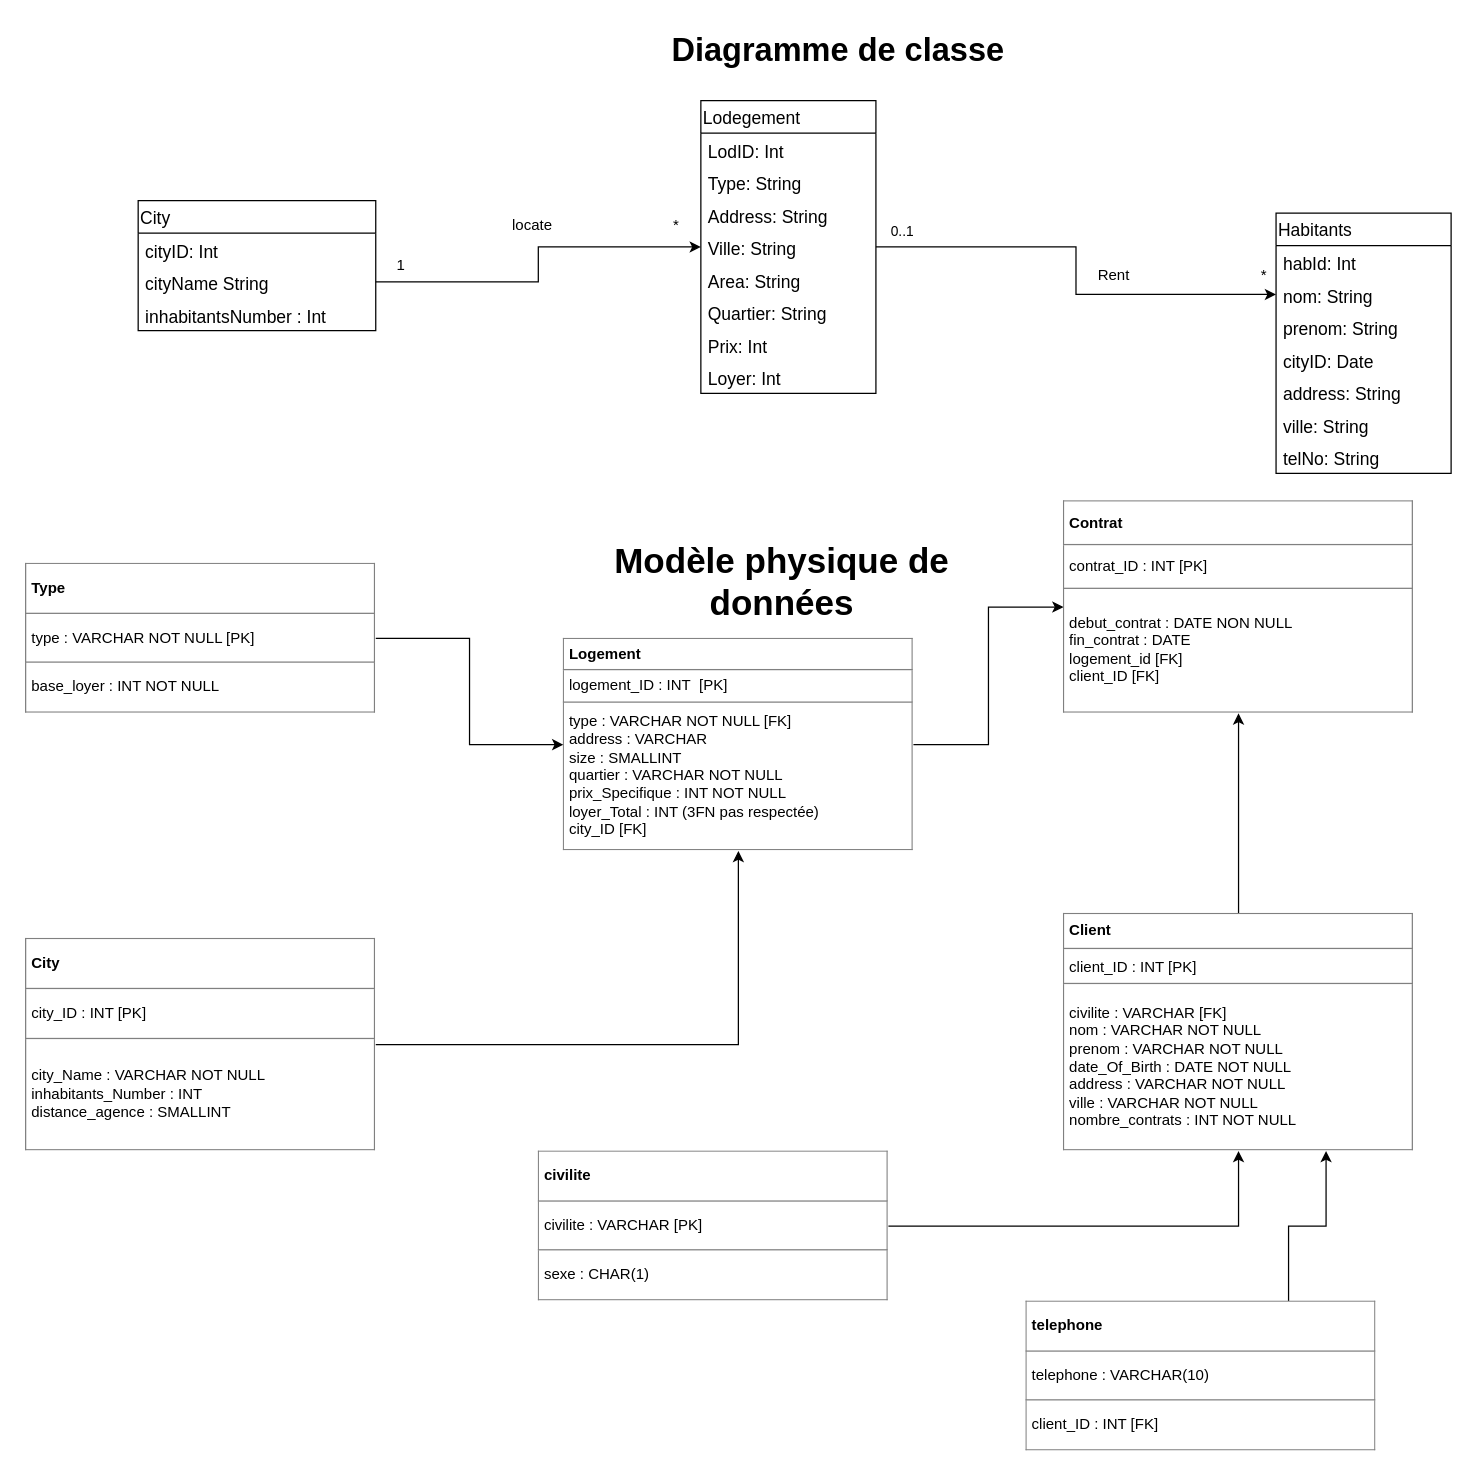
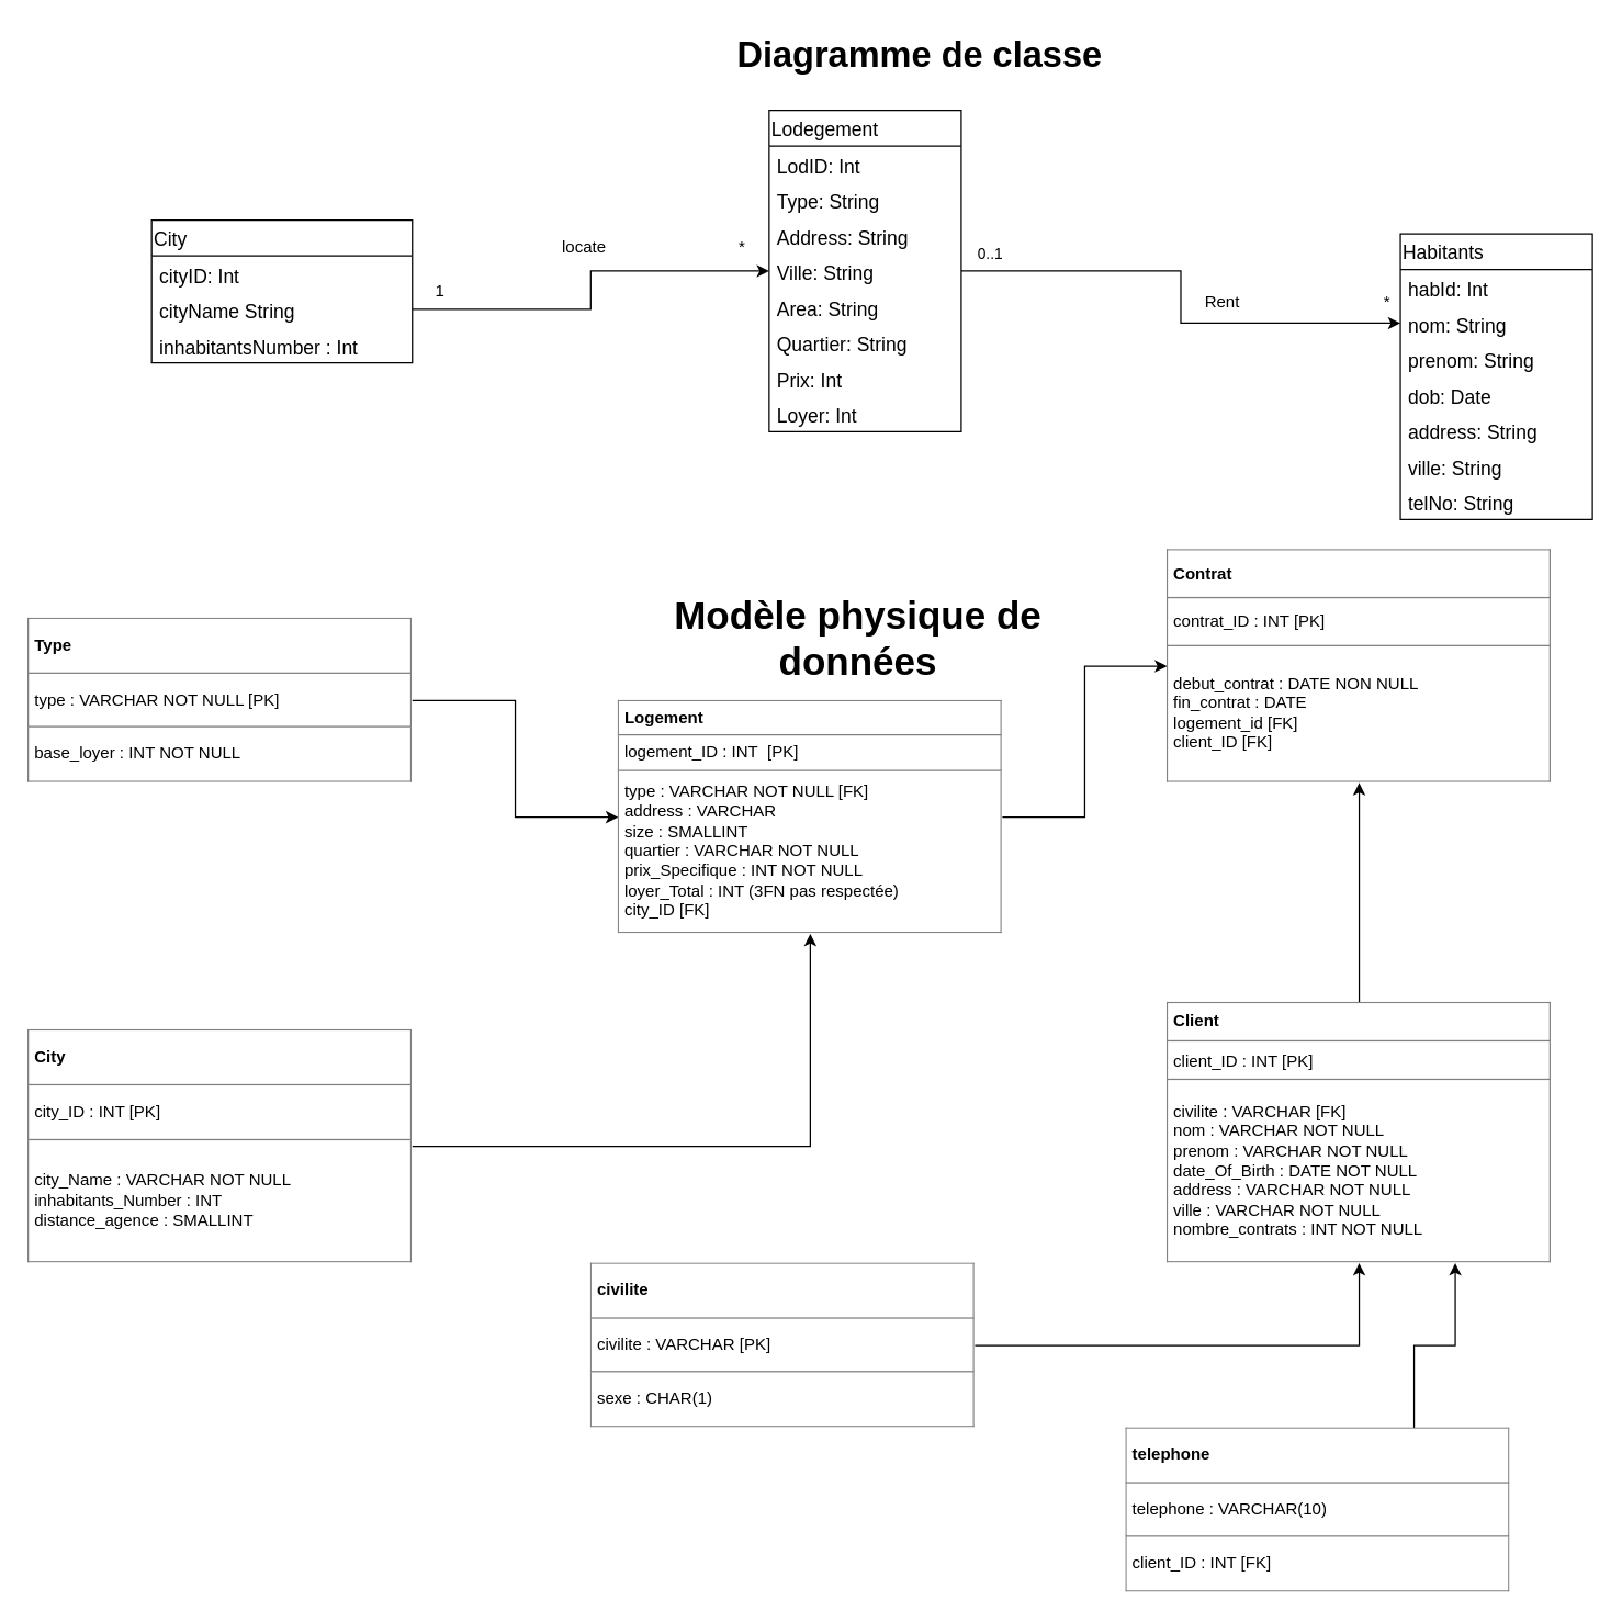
  <mxCell id="0" />
  <mxCell id="1" parent="0" />
  <mxCell id="2" value="Lodegement" style="swimlane;fontStyle=0;childLayout=stackLayout;horizontal=1;startSize=26;fillColor=none;horizontalStack=0;resizeParent=1;resizeParentMax=0;resizeLast=0;collapsible=1;marginBottom=0;align=left;fontFamily=Helvetica;fontSize=14;" parent="1" vertex="1"><mxGeometry x="560" y="80" width="140" height="234" as="geometry" /></mxCell>
  <mxCell id="3" value="LodID: Int" style="text;strokeColor=none;fillColor=none;align=left;verticalAlign=top;spacingLeft=4;spacingRight=4;overflow=hidden;rotatable=0;points=[[0,0.5],[1,0.5]];portConstraint=eastwest;fontFamily=Helvetica;fontSize=14;" parent="2" vertex="1"><mxGeometry y="26" width="140" height="26" as="geometry" /></mxCell>
  <mxCell id="4" value="Type: String" style="text;strokeColor=none;fillColor=none;align=left;verticalAlign=top;spacingLeft=4;spacingRight=4;overflow=hidden;rotatable=0;points=[[0,0.5],[1,0.5]];portConstraint=eastwest;fontFamily=Helvetica;fontSize=14;" parent="2" vertex="1"><mxGeometry y="52" width="140" height="26" as="geometry" /></mxCell>
  <mxCell id="5" value="Address: String" style="text;strokeColor=none;fillColor=none;align=left;verticalAlign=top;spacingLeft=4;spacingRight=4;overflow=hidden;rotatable=0;points=[[0,0.5],[1,0.5]];portConstraint=eastwest;fontFamily=Helvetica;fontSize=14;" parent="2" vertex="1"><mxGeometry y="78" width="140" height="26" as="geometry" /></mxCell>
  <mxCell id="6" value="Ville: String" style="text;strokeColor=none;fillColor=none;align=left;verticalAlign=top;spacingLeft=4;spacingRight=4;overflow=hidden;rotatable=0;points=[[0,0.5],[1,0.5]];portConstraint=eastwest;fontFamily=Helvetica;fontSize=14;" parent="2" vertex="1"><mxGeometry y="104" width="140" height="26" as="geometry" /></mxCell>
  <mxCell id="7" value="Area: String" style="text;strokeColor=none;fillColor=none;align=left;verticalAlign=top;spacingLeft=4;spacingRight=4;overflow=hidden;rotatable=0;points=[[0,0.5],[1,0.5]];portConstraint=eastwest;fontFamily=Helvetica;fontSize=14;" parent="2" vertex="1"><mxGeometry y="130" width="140" height="26" as="geometry" /></mxCell>
  <mxCell id="8" value="Quartier: String" style="text;strokeColor=none;fillColor=none;align=left;verticalAlign=top;spacingLeft=4;spacingRight=4;overflow=hidden;rotatable=0;points=[[0,0.5],[1,0.5]];portConstraint=eastwest;fontFamily=Helvetica;fontSize=14;" parent="2" vertex="1"><mxGeometry y="156" width="140" height="26" as="geometry" /></mxCell>
  <mxCell id="9" value="Prix: Int" style="text;strokeColor=none;fillColor=none;align=left;verticalAlign=top;spacingLeft=4;spacingRight=4;overflow=hidden;rotatable=0;points=[[0,0.5],[1,0.5]];portConstraint=eastwest;fontFamily=Helvetica;fontSize=14;" parent="2" vertex="1"><mxGeometry y="182" width="140" height="26" as="geometry" /></mxCell>
  <mxCell id="10" value="Loyer: Int" style="text;strokeColor=none;fillColor=none;align=left;verticalAlign=top;spacingLeft=4;spacingRight=4;overflow=hidden;rotatable=0;points=[[0,0.5],[1,0.5]];portConstraint=eastwest;fontFamily=Helvetica;fontSize=14;" parent="2" vertex="1"><mxGeometry y="208" width="140" height="26" as="geometry" /></mxCell>
  <mxCell id="11" value="Habitants" style="swimlane;fontStyle=0;childLayout=stackLayout;horizontal=1;startSize=26;fillColor=none;horizontalStack=0;resizeParent=1;resizeParentMax=0;resizeLast=0;collapsible=1;marginBottom=0;align=left;fontFamily=Helvetica;fontSize=14;" parent="1" vertex="1"><mxGeometry x="1020" y="170" width="140" height="208" as="geometry" /></mxCell>
  <mxCell id="12" value="habId: Int" style="text;strokeColor=none;fillColor=none;align=left;verticalAlign=top;spacingLeft=4;spacingRight=4;overflow=hidden;rotatable=0;points=[[0,0.5],[1,0.5]];portConstraint=eastwest;fontFamily=Helvetica;fontSize=14;" parent="11" vertex="1"><mxGeometry y="26" width="140" height="26" as="geometry" /></mxCell>
  <mxCell id="13" value="nom: String" style="text;strokeColor=none;fillColor=none;align=left;verticalAlign=top;spacingLeft=4;spacingRight=4;overflow=hidden;rotatable=0;points=[[0,0.5],[1,0.5]];portConstraint=eastwest;fontFamily=Helvetica;fontSize=14;" parent="11" vertex="1"><mxGeometry y="52" width="140" height="26" as="geometry" /></mxCell>
  <mxCell id="14" value="prenom: String" style="text;strokeColor=none;fillColor=none;align=left;verticalAlign=top;spacingLeft=4;spacingRight=4;overflow=hidden;rotatable=0;points=[[0,0.5],[1,0.5]];portConstraint=eastwest;fontFamily=Helvetica;fontSize=14;" parent="11" vertex="1"><mxGeometry y="78" width="140" height="26" as="geometry" /></mxCell>
- <mxCell id="15" value="cityID: Date" style="text;strokeColor=none;fillColor=none;align=left;verticalAlign=top;spacingLeft=4;spacingRight=4;overflow=hidden;rotatable=0;points=[[0,0.5],[1,0.5]];portConstraint=eastwest;fontFamily=Helvetica;fontSize=14;" parent="11" vertex="1"><mxGeometry y="104" width="140" height="26" as="geometry" /></mxCell>
+ <mxCell id="15" value="dob: Date" style="text;strokeColor=none;fillColor=none;align=left;verticalAlign=top;spacingLeft=4;spacingRight=4;overflow=hidden;rotatable=0;points=[[0,0.5],[1,0.5]];portConstraint=eastwest;fontFamily=Helvetica;fontSize=14;" parent="11" vertex="1"><mxGeometry y="104" width="140" height="26" as="geometry" /></mxCell>
  <mxCell id="16" value="address: String" style="text;strokeColor=none;fillColor=none;align=left;verticalAlign=top;spacingLeft=4;spacingRight=4;overflow=hidden;rotatable=0;points=[[0,0.5],[1,0.5]];portConstraint=eastwest;fontFamily=Helvetica;fontSize=14;" parent="11" vertex="1"><mxGeometry y="130" width="140" height="26" as="geometry" /></mxCell>
  <mxCell id="17" value="ville: String" style="text;strokeColor=none;fillColor=none;align=left;verticalAlign=top;spacingLeft=4;spacingRight=4;overflow=hidden;rotatable=0;points=[[0,0.5],[1,0.5]];portConstraint=eastwest;fontFamily=Helvetica;fontSize=14;" parent="11" vertex="1"><mxGeometry y="156" width="140" height="26" as="geometry" /></mxCell>
  <mxCell id="18" value="telNo: String" style="text;strokeColor=none;fillColor=none;align=left;verticalAlign=top;spacingLeft=4;spacingRight=4;overflow=hidden;rotatable=0;points=[[0,0.5],[1,0.5]];portConstraint=eastwest;fontFamily=Helvetica;fontSize=14;" parent="11" vertex="1"><mxGeometry y="182" width="140" height="26" as="geometry" /></mxCell>
  <mxCell id="19" value="City" style="swimlane;fontStyle=0;childLayout=stackLayout;horizontal=1;startSize=26;fillColor=none;horizontalStack=0;resizeParent=1;resizeParentMax=0;resizeLast=0;collapsible=1;marginBottom=0;fontSize=14;align=left;fontFamily=Helvetica;" parent="1" vertex="1"><mxGeometry x="110" y="160" width="190" height="104" as="geometry" /></mxCell>
  <mxCell id="20" value="cityID: Int" style="text;strokeColor=none;fillColor=none;align=left;verticalAlign=top;spacingLeft=4;spacingRight=4;overflow=hidden;rotatable=0;points=[[0,0.5],[1,0.5]];portConstraint=eastwest;fontFamily=Helvetica;fontSize=14;" parent="19" vertex="1"><mxGeometry y="26" width="190" height="26" as="geometry" /></mxCell>
  <mxCell id="21" value="cityName String" style="text;strokeColor=none;fillColor=none;align=left;verticalAlign=top;spacingLeft=4;spacingRight=4;overflow=hidden;rotatable=0;points=[[0,0.5],[1,0.5]];portConstraint=eastwest;fontFamily=Helvetica;fontSize=14;" parent="19" vertex="1"><mxGeometry y="52" width="190" height="26" as="geometry" /></mxCell>
  <mxCell id="22" value="inhabitantsNumber : Int" style="text;strokeColor=none;fillColor=none;align=left;verticalAlign=top;spacingLeft=4;spacingRight=4;overflow=hidden;rotatable=0;points=[[0,0.5],[1,0.5]];portConstraint=eastwest;fontFamily=Helvetica;fontSize=14;" parent="19" vertex="1"><mxGeometry y="78" width="190" height="26" as="geometry" /></mxCell>
  <mxCell id="23" style="edgeStyle=orthogonalEdgeStyle;rounded=0;orthogonalLoop=1;jettySize=auto;html=1;entryX=0;entryY=0.5;entryDx=0;entryDy=0;" parent="1" source="21" target="6" edge="1"><mxGeometry relative="1" as="geometry" /></mxCell>
  <mxCell id="24" style="edgeStyle=orthogonalEdgeStyle;rounded=0;orthogonalLoop=1;jettySize=auto;html=1;entryX=0;entryY=0.5;entryDx=0;entryDy=0;" parent="1" source="6" target="13" edge="1"><mxGeometry relative="1" as="geometry" /></mxCell>
  <mxCell id="25" value="0..1" style="edgeLabel;html=1;align=center;verticalAlign=middle;resizable=0;points=[];" parent="24" vertex="1" connectable="0"><mxGeometry x="-0.779" y="-2" relative="1" as="geometry"><mxPoint x="-20" y="-15" as="offset" /></mxGeometry></mxCell>
  <mxCell id="26" value="*" style="text;html=1;align=center;verticalAlign=middle;resizable=0;points=[];autosize=1;" parent="1" vertex="1"><mxGeometry x="1000" y="210" width="20" height="20" as="geometry" /></mxCell>
  <mxCell id="27" value="Rent" style="text;html=1;align=center;verticalAlign=middle;resizable=0;points=[];autosize=1;" parent="1" vertex="1"><mxGeometry x="870" y="210" width="40" height="20" as="geometry" /></mxCell>
  <mxCell id="28" value="locate" style="text;html=1;align=center;verticalAlign=middle;resizable=0;points=[];autosize=1;" parent="1" vertex="1"><mxGeometry x="400" y="170" width="50" height="20" as="geometry" /></mxCell>
  <mxCell id="29" value="1" style="text;html=1;align=center;verticalAlign=middle;resizable=0;points=[];autosize=1;" parent="1" vertex="1"><mxGeometry x="310" y="202" width="20" height="20" as="geometry" /></mxCell>
  <mxCell id="30" value="*" style="text;html=1;align=center;verticalAlign=middle;resizable=0;points=[];autosize=1;" parent="1" vertex="1"><mxGeometry x="530" y="170" width="20" height="20" as="geometry" /></mxCell>
  <mxCell id="31" value="&lt;font style=&quot;font-size: 26px&quot;&gt;&lt;b&gt;&lt;font style=&quot;font-size: 26px&quot;&gt;Diagramme de classe&lt;/font&gt;&lt;/b&gt;&lt;/font&gt;" style="text;html=1;strokeColor=none;fillColor=none;align=center;verticalAlign=middle;whiteSpace=wrap;rounded=0;" parent="1" vertex="1"><mxGeometry x="485" y="20" width="370" height="40" as="geometry" /></mxCell>
  <mxCell id="32" value="&lt;font style=&quot;font-size: 28px&quot;&gt;&lt;b&gt;Modèle physique de données&lt;/b&gt;&lt;/font&gt;" style="text;html=1;strokeColor=none;fillColor=none;align=center;verticalAlign=middle;whiteSpace=wrap;rounded=0;" parent="1" vertex="1"><mxGeometry x="440" y="445" width="370" height="40" as="geometry" /></mxCell>
  <mxCell id="33" style="edgeStyle=orthogonalEdgeStyle;rounded=0;orthogonalLoop=1;jettySize=auto;html=1;entryX=0.5;entryY=1;entryDx=0;entryDy=0;" parent="1" source="34" target="36" edge="1"><mxGeometry relative="1" as="geometry" /></mxCell>
  <mxCell id="34" value="&lt;table style=&quot;width: 100% ; height: 100% ; border-collapse: collapse&quot; width=&quot;100%&quot; cellpadding=&quot;4&quot; border=&quot;1&quot; align=&quot;left&quot;&gt;&lt;tbody&gt;&lt;tr&gt;&lt;th&gt;&lt;b&gt;City&lt;/b&gt;&lt;/th&gt;&lt;/tr&gt;&lt;tr&gt;&lt;td&gt;city_ID : INT [PK]&lt;br&gt;&lt;/td&gt;&lt;/tr&gt;&lt;tr&gt;&lt;td&gt;city_Name : VARCHAR NOT NULL&lt;br&gt;inhabitants_Number : INT&lt;br&gt;distance_agence : SMALLINT&lt;br&gt;&lt;/td&gt;&lt;/tr&gt;&lt;/tbody&gt;&lt;/table&gt;" style="text;html=1;strokeColor=none;fillColor=none;overflow=fill;align=left;" parent="1" vertex="1"><mxGeometry x="20" y="750" width="280" height="170" as="geometry" /></mxCell>
  <mxCell id="35" style="edgeStyle=orthogonalEdgeStyle;rounded=0;orthogonalLoop=1;jettySize=auto;html=1;entryX=0;entryY=0.5;entryDx=0;entryDy=0;" parent="1" source="36" target="39" edge="1"><mxGeometry relative="1" as="geometry" /></mxCell>
  <mxCell id="36" value="&lt;table style=&quot;width: 100% ; height: 100% ; border-collapse: collapse&quot; width=&quot;100%&quot; cellpadding=&quot;4&quot; border=&quot;1&quot; align=&quot;left&quot;&gt;&lt;tbody&gt;&lt;tr&gt;&lt;th&gt;&lt;b&gt;Logement&lt;/b&gt;&lt;/th&gt;&lt;/tr&gt;&lt;tr&gt;&lt;td&gt;logement_ID : INT&amp;nbsp; [PK]&lt;br&gt;&lt;/td&gt;&lt;/tr&gt;&lt;tr&gt;&lt;td&gt;type : VARCHAR NOT NULL [FK]&lt;br&gt;address : VARCHAR&lt;br&gt;size : SMALLINT&lt;br&gt;quartier : VARCHAR NOT NULL&lt;br&gt;prix_Specifique : INT NOT NULL&lt;br&gt;loyer_Total : INT (3FN pas respectée)&lt;br&gt;city_ID [FK]&lt;br&gt;&lt;/td&gt;&lt;/tr&gt;&lt;/tbody&gt;&lt;/table&gt;" style="text;html=1;strokeColor=none;fillColor=none;overflow=fill;align=left;" parent="1" vertex="1"><mxGeometry x="450" y="510" width="280" height="170" as="geometry" /></mxCell>
  <mxCell id="37" style="edgeStyle=orthogonalEdgeStyle;rounded=0;orthogonalLoop=1;jettySize=auto;html=1;entryX=0.5;entryY=1;entryDx=0;entryDy=0;" parent="1" source="38" target="39" edge="1"><mxGeometry relative="1" as="geometry" /></mxCell>
  <mxCell id="38" value="&lt;table style=&quot;width: 100% ; height: 100% ; border-collapse: collapse&quot; width=&quot;100%&quot; cellpadding=&quot;4&quot; border=&quot;1&quot; align=&quot;left&quot;&gt;&lt;tbody&gt;&lt;tr&gt;&lt;th&gt;&lt;b&gt;Client&lt;/b&gt;&lt;/th&gt;&lt;/tr&gt;&lt;tr&gt;&lt;td&gt;client_ID : INT [PK]&lt;br&gt;&lt;/td&gt;&lt;/tr&gt;&lt;tr&gt;&lt;td&gt;civilite : VARCHAR [FK]&lt;br&gt;nom : VARCHAR NOT NULL&lt;br&gt;prenom : VARCHAR NOT NULL&lt;br&gt;date_Of_Birth : DATE NOT NULL&lt;br&gt;address : VARCHAR NOT NULL&lt;br&gt;ville : VARCHAR NOT NULL&lt;br&gt;nombre_contrats : INT NOT NULL&lt;br&gt;&lt;/td&gt;&lt;/tr&gt;&lt;/tbody&gt;&lt;/table&gt;" style="text;html=1;strokeColor=none;fillColor=none;overflow=fill;align=left;" parent="1" vertex="1"><mxGeometry x="850" y="730" width="280" height="190" as="geometry" /></mxCell>
  <mxCell id="39" value="&lt;table style=&quot;width: 100% ; height: 100% ; border-collapse: collapse&quot; width=&quot;100%&quot; cellpadding=&quot;4&quot; border=&quot;1&quot; align=&quot;left&quot;&gt;&lt;tbody&gt;&lt;tr&gt;&lt;th&gt;&lt;b&gt;Contrat&lt;/b&gt;&lt;/th&gt;&lt;/tr&gt;&lt;tr&gt;&lt;td&gt;contrat_ID : INT [PK]&lt;br&gt;&lt;/td&gt;&lt;/tr&gt;&lt;tr&gt;&lt;td&gt;debut_contrat : DATE NON NULL&lt;br&gt;fin_contrat : DATE&lt;br&gt;logement_id [FK]&lt;br&gt;client_ID [FK]&lt;br&gt;&lt;/td&gt;&lt;/tr&gt;&lt;/tbody&gt;&lt;/table&gt;" style="text;html=1;strokeColor=none;fillColor=none;overflow=fill;align=left;" parent="1" vertex="1"><mxGeometry x="850" y="400" width="280" height="170" as="geometry" /></mxCell>
  <mxCell id="40" style="edgeStyle=orthogonalEdgeStyle;rounded=0;orthogonalLoop=1;jettySize=auto;html=1;entryX=0.5;entryY=1;entryDx=0;entryDy=0;" parent="1" source="41" target="38" edge="1"><mxGeometry relative="1" as="geometry" /></mxCell>
  <mxCell id="41" value="&lt;table style=&quot;width: 100% ; height: 100% ; border-collapse: collapse&quot; width=&quot;100%&quot; cellpadding=&quot;4&quot; border=&quot;1&quot; align=&quot;left&quot;&gt;&lt;tbody&gt;&lt;tr&gt;&lt;th&gt;&lt;b&gt;civilite&lt;/b&gt;&lt;/th&gt;&lt;/tr&gt;&lt;tr&gt;&lt;td&gt;civilite : VARCHAR [PK]&lt;br&gt;&lt;/td&gt;&lt;/tr&gt;&lt;tr&gt;&lt;td&gt;sexe : CHAR(1)&lt;br&gt;&lt;/td&gt;&lt;/tr&gt;&lt;/tbody&gt;&lt;/table&gt;" style="text;html=1;strokeColor=none;fillColor=none;overflow=fill;align=left;" parent="1" vertex="1"><mxGeometry x="430" y="920" width="280" height="120" as="geometry" /></mxCell>
  <mxCell id="42" style="edgeStyle=orthogonalEdgeStyle;rounded=0;orthogonalLoop=1;jettySize=auto;html=1;exitX=0.75;exitY=0;exitDx=0;exitDy=0;entryX=0.75;entryY=1;entryDx=0;entryDy=0;" edge="1" parent="1" source="43" target="38"><mxGeometry relative="1" as="geometry" /></mxCell>
  <mxCell id="43" value="&lt;table style=&quot;width: 100% ; height: 100% ; border-collapse: collapse&quot; width=&quot;100%&quot; cellpadding=&quot;4&quot; border=&quot;1&quot; align=&quot;left&quot;&gt;&lt;tbody&gt;&lt;tr&gt;&lt;th&gt;telephone&lt;/th&gt;&lt;/tr&gt;&lt;tr&gt;&lt;td&gt;telephone : VARCHAR(10)&lt;br&gt;&lt;/td&gt;&lt;/tr&gt;&lt;tr&gt;&lt;td&gt;client_ID : INT [FK]&lt;br&gt;&lt;/td&gt;&lt;/tr&gt;&lt;/tbody&gt;&lt;/table&gt;" style="text;html=1;strokeColor=none;fillColor=none;overflow=fill;align=left;" parent="1" vertex="1"><mxGeometry x="820" y="1040" width="280" height="120" as="geometry" /></mxCell>
  <mxCell id="44" style="edgeStyle=orthogonalEdgeStyle;rounded=0;orthogonalLoop=1;jettySize=auto;html=1;exitX=1;exitY=0.5;exitDx=0;exitDy=0;" edge="1" parent="1" source="45" target="36"><mxGeometry relative="1" as="geometry" /></mxCell>
  <mxCell id="45" value="&lt;table style=&quot;width: 100% ; height: 100% ; border-collapse: collapse&quot; width=&quot;100%&quot; cellpadding=&quot;4&quot; border=&quot;1&quot; align=&quot;left&quot;&gt;&lt;tbody&gt;&lt;tr&gt;&lt;th&gt;Type&lt;/th&gt;&lt;/tr&gt;&lt;tr&gt;&lt;td&gt;type : VARCHAR NOT NULL [PK]&lt;br&gt;&lt;/td&gt;&lt;/tr&gt;&lt;tr&gt;&lt;td&gt;base_loyer : INT NOT NULL&lt;br&gt;&lt;/td&gt;&lt;/tr&gt;&lt;/tbody&gt;&lt;/table&gt;" style="text;html=1;strokeColor=none;fillColor=none;overflow=fill;align=left;" vertex="1" parent="1"><mxGeometry x="20" y="450" width="280" height="120" as="geometry" /></mxCell>
